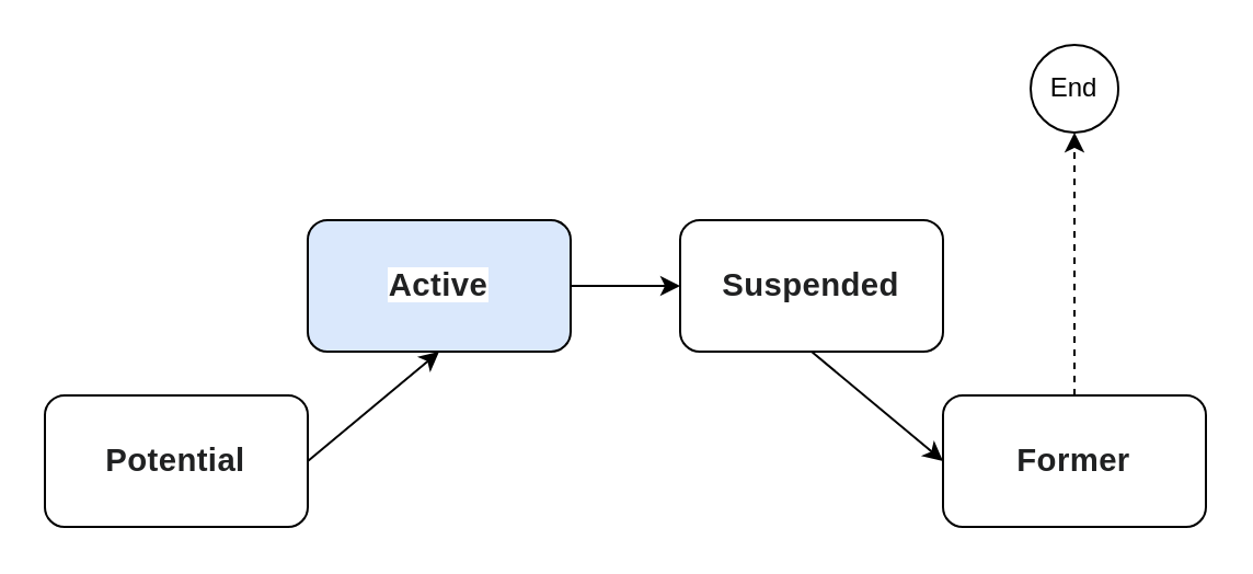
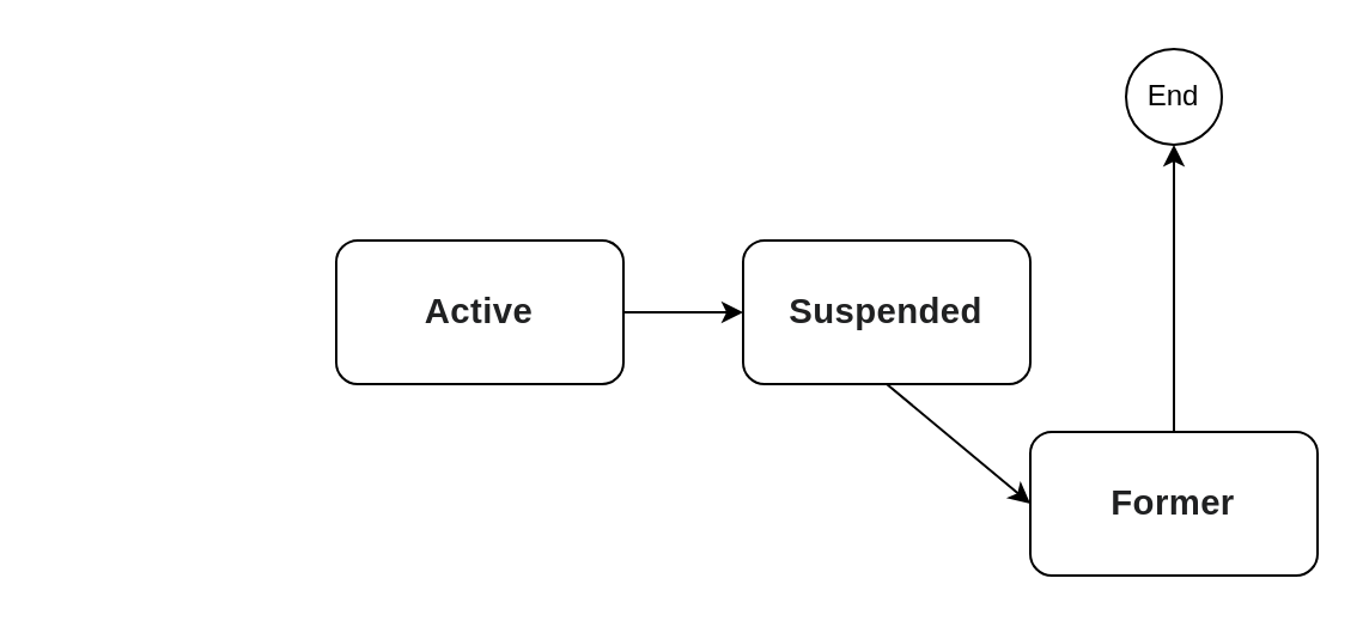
  <mxCell id="0" />
  <mxCell id="1" parent="0" />
- <mxCell id="2" value="&lt;b style=&quot;color: rgb(32, 33, 34); font-family: Calibri, sans-serif; font-size: 14.667px; letter-spacing: 0.2px; text-align: start; background-color: rgb(255, 255, 255);&quot;&gt;Potential&lt;/b&gt;" style="rounded=1;whiteSpace=wrap;html=1;" vertex="1" parent="1"><mxGeometry x="20" y="180" width="120" height="60" as="geometry" /></mxCell>
- <mxCell id="3" value="&lt;b style=&quot;color: rgb(32, 33, 34); font-family: Calibri, sans-serif; font-size: 14.667px; letter-spacing: 0.2px; text-align: start; background-color: rgb(255, 255, 255);&quot;&gt;Active&lt;/b&gt;" style="rounded=1;whiteSpace=wrap;html=1;fillColor=#dae8fc;" vertex="1" parent="1"><mxGeometry x="140" y="100" width="120" height="60" as="geometry" /></mxCell>
+ <mxCell id="3" value="&lt;b style=&quot;color: rgb(32, 33, 34); font-family: Calibri, sans-serif; font-size: 14.667px; letter-spacing: 0.2px; text-align: start; background-color: rgb(255, 255, 255);&quot;&gt;Active&lt;/b&gt;" style="rounded=1;whiteSpace=wrap;html=1;" vertex="1" parent="1"><mxGeometry x="140" y="100" width="120" height="60" as="geometry" /></mxCell>
  <mxCell id="4" value="&lt;b style=&quot;color: rgb(32, 33, 34); font-family: Calibri, sans-serif; font-size: 14.667px; letter-spacing: 0.2px; text-align: start; background-color: rgb(255, 255, 255);&quot;&gt;Suspended&lt;/b&gt;" style="rounded=1;whiteSpace=wrap;html=1;" vertex="1" parent="1"><mxGeometry x="310" y="100" width="120" height="60" as="geometry" /></mxCell>
  <mxCell id="5" value="&lt;b style=&quot;color: rgb(32, 33, 34); font-family: Calibri, sans-serif; font-size: 14.667px; letter-spacing: 0.2px; text-align: start; background-color: rgb(255, 255, 255);&quot;&gt;Former&lt;/b&gt;" style="rounded=1;whiteSpace=wrap;html=1;" vertex="1" parent="1"><mxGeometry x="430" y="180" width="120" height="60" as="geometry" /></mxCell>
- <mxCell id="6" value="" style="endArrow=classic;html=1;rounded=0;exitX=1;exitY=0.5;exitDx=0;exitDy=0;entryX=0.5;entryY=1;entryDx=0;entryDy=0;" edge="1" parent="1" source="2" target="3"><mxGeometry width="50" height="50" relative="1" as="geometry"><mxPoint x="260" y="250" as="sourcePoint" /><mxPoint x="310" y="200" as="targetPoint" /></mxGeometry></mxCell>
  <mxCell id="7" value="" style="endArrow=classic;html=1;rounded=0;entryX=0;entryY=0.5;entryDx=0;entryDy=0;exitX=1;exitY=0.5;exitDx=0;exitDy=0;" edge="1" parent="1" source="3" target="4"><mxGeometry width="50" height="50" relative="1" as="geometry"><mxPoint x="230" y="250" as="sourcePoint" /><mxPoint x="280" y="200" as="targetPoint" /></mxGeometry></mxCell>
  <mxCell id="8" value="" style="endArrow=classic;html=1;rounded=0;entryX=0;entryY=0.5;entryDx=0;entryDy=0;exitX=0.5;exitY=1;exitDx=0;exitDy=0;" edge="1" parent="1" source="4" target="5"><mxGeometry width="50" height="50" relative="1" as="geometry"><mxPoint x="310" y="240" as="sourcePoint" /><mxPoint x="360" y="190" as="targetPoint" /></mxGeometry></mxCell>
  <mxCell id="9" value="End" style="ellipse;whiteSpace=wrap;html=1;aspect=fixed;" vertex="1" parent="1"><mxGeometry x="470" y="20" width="40" height="40" as="geometry" /></mxCell>
- <mxCell id="10" value="" style="endArrow=classic;html=1;rounded=0;entryX=0.5;entryY=1;entryDx=0;entryDy=0;exitX=0.5;exitY=0;exitDx=0;exitDy=0;dashed=1;" edge="1" parent="1" source="5" target="9"><mxGeometry width="50" height="50" relative="1" as="geometry"><mxPoint x="440" y="130" as="sourcePoint" /><mxPoint x="490" y="80" as="targetPoint" /></mxGeometry></mxCell>
+ <mxCell id="10" value="" style="endArrow=classic;html=1;rounded=0;entryX=0.5;entryY=1;entryDx=0;entryDy=0;exitX=0.5;exitY=0;exitDx=0;exitDy=0;" edge="1" parent="1" source="5" target="9"><mxGeometry width="50" height="50" relative="1" as="geometry"><mxPoint x="440" y="130" as="sourcePoint" /><mxPoint x="490" y="80" as="targetPoint" /></mxGeometry></mxCell>
